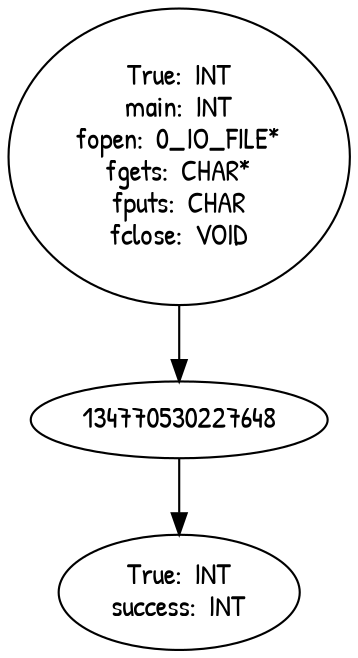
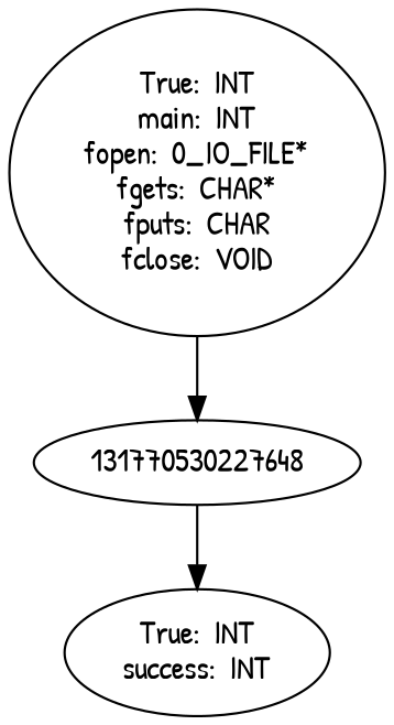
  digraph {
    fontname="Patrick Hand"
    node [fontname="Patrick Hand"]
    edge [fontname="Patrick Hand"]
    n1 [label="True:  INT\nmain:  INT\nfopen:  0_IO_FILE*\nfgets:  CHAR*\nfputs:  CHAR\nfclose:  VOID"]
-   131770530227648 [label=134770530227648]
+   131770530227648
    n3 [label="True:  INT\nsuccess:  INT"]
    n1 -> 131770530227648
    131770530227648 -> n3
  }
